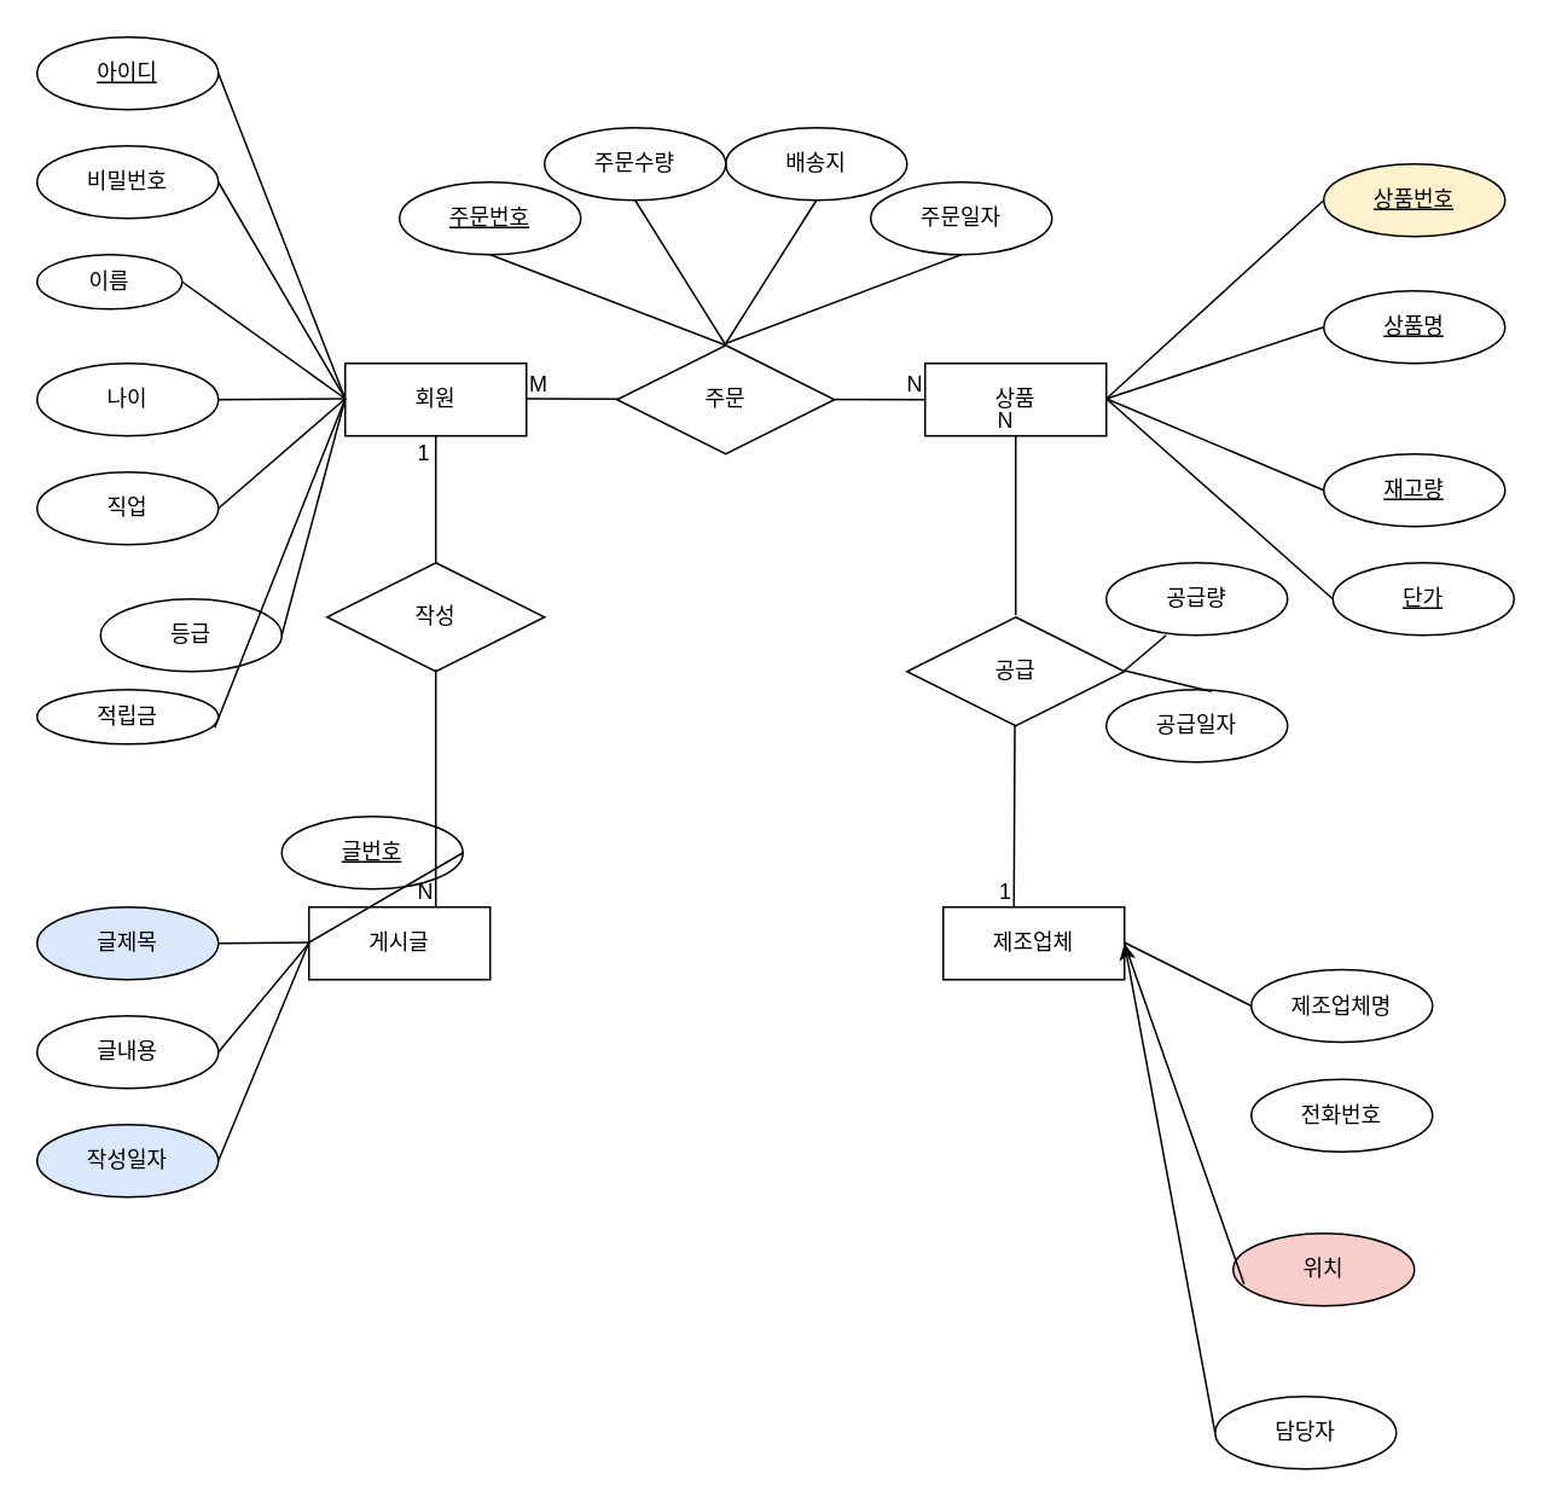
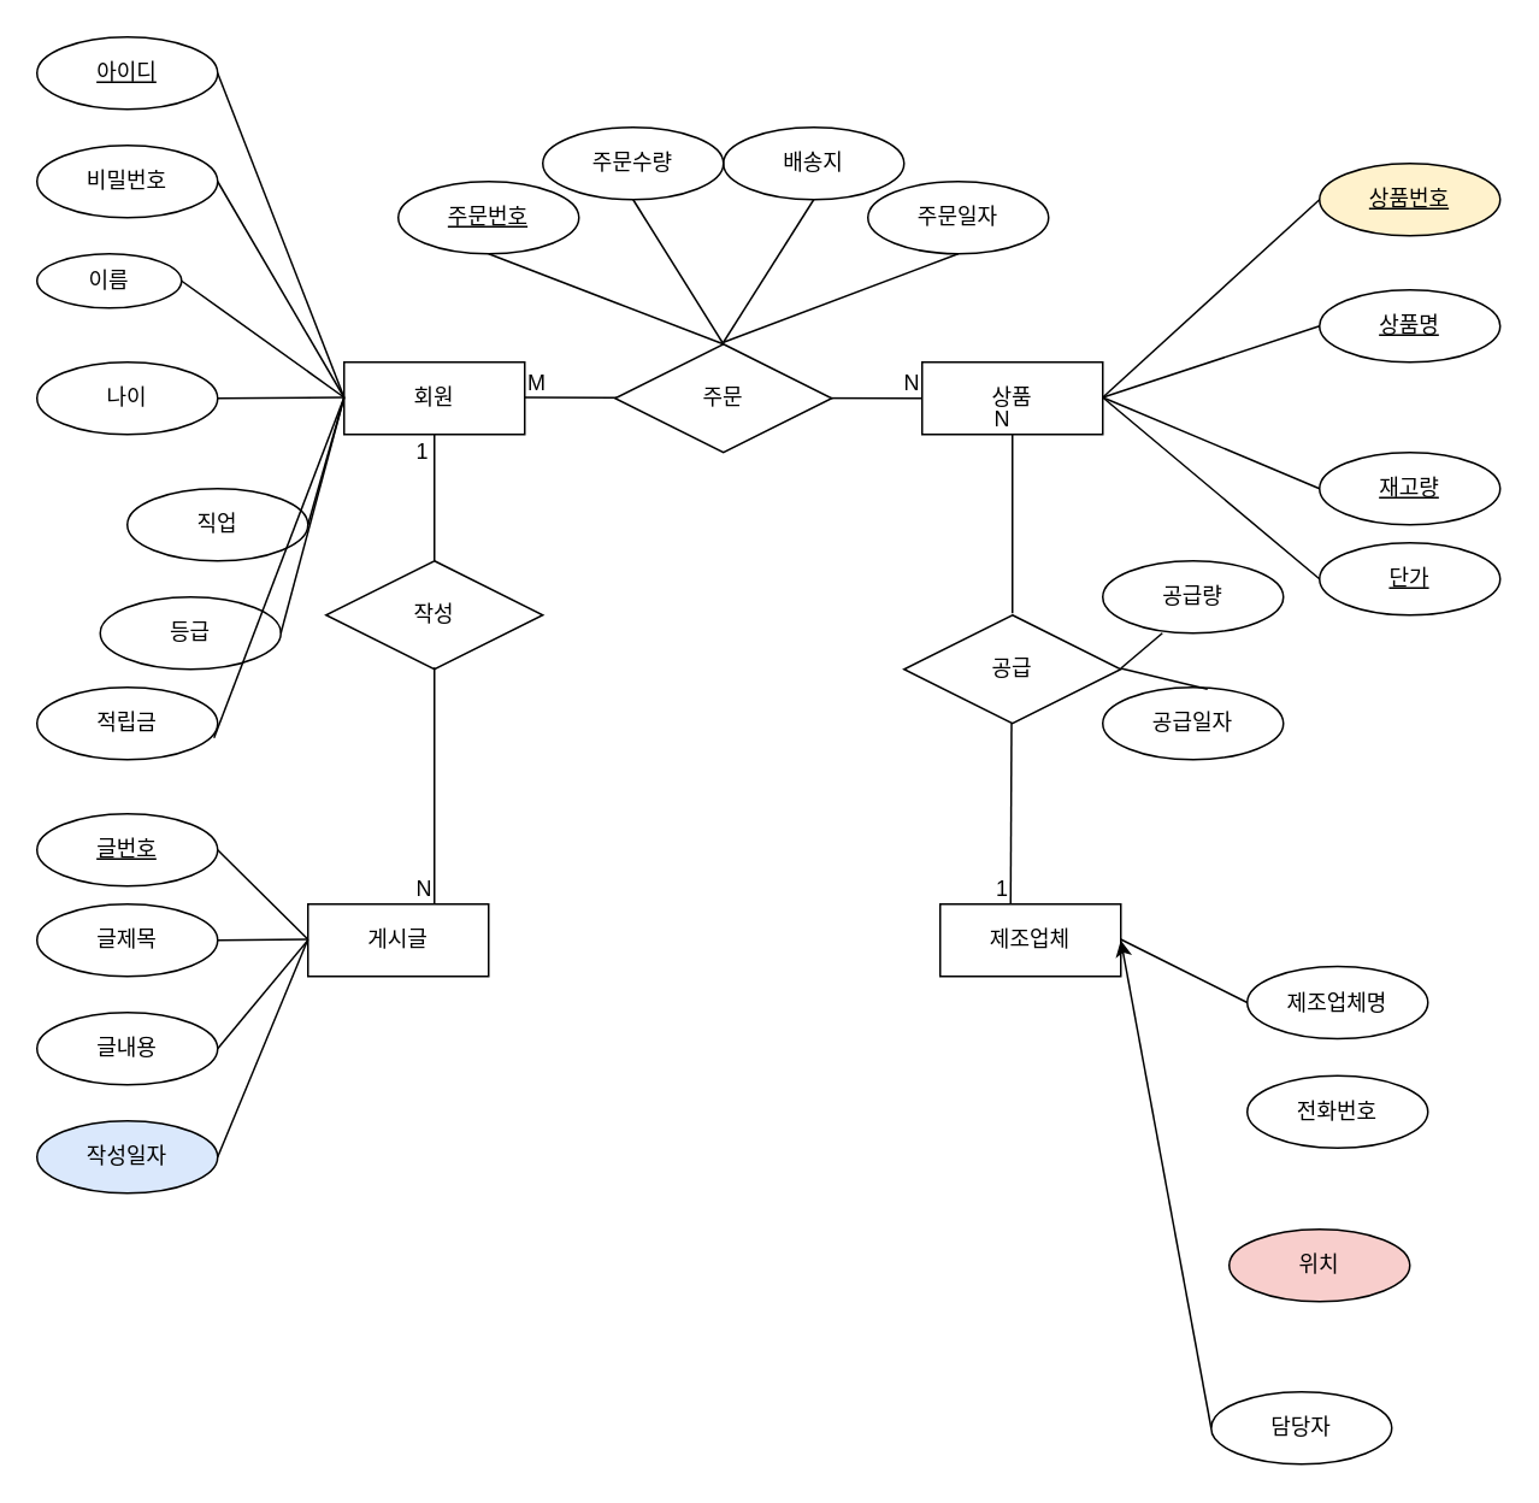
  <mxCell id="0" />
  <mxCell id="1" parent="0" />
  <mxCell id="2" value="회원" style="whiteSpace=wrap;html=1;align=center;" vertex="1" parent="1"><mxGeometry x="190" y="200" width="100" height="40" as="geometry" /></mxCell>
  <mxCell id="3" value="상품" style="whiteSpace=wrap;html=1;align=center;" vertex="1" parent="1"><mxGeometry x="510" y="200" width="100" height="40" as="geometry" /></mxCell>
  <mxCell id="4" value="아이디" style="ellipse;whiteSpace=wrap;html=1;align=center;fontStyle=4;" vertex="1" parent="1"><mxGeometry x="20" y="20" width="100" height="40" as="geometry" /></mxCell>
  <mxCell id="5" value="비밀번호" style="ellipse;whiteSpace=wrap;html=1;align=center;" vertex="1" parent="1"><mxGeometry x="20" y="80" width="100" height="40" as="geometry" /></mxCell>
  <mxCell id="6" value="이름" style="ellipse;whiteSpace=wrap;html=1;align=center;" vertex="1" parent="1"><mxGeometry x="20" y="140" width="80" height="30" as="geometry" /></mxCell>
  <mxCell id="7" value="나이" style="ellipse;whiteSpace=wrap;html=1;align=center;" vertex="1" parent="1"><mxGeometry x="20" y="200" width="100" height="40" as="geometry" /></mxCell>
- <mxCell id="8" value="직업" style="ellipse;whiteSpace=wrap;html=1;align=center;" vertex="1" parent="1"><mxGeometry x="20" y="260" width="100" height="40" as="geometry" /></mxCell>
+ <mxCell id="8" value="직업" style="ellipse;whiteSpace=wrap;html=1;align=center;" vertex="1" parent="1"><mxGeometry x="70" y="270" width="100" height="40" as="geometry" /></mxCell>
  <mxCell id="9" value="등급" style="ellipse;whiteSpace=wrap;html=1;align=center;" vertex="1" parent="1"><mxGeometry x="55" y="330" width="100" height="40" as="geometry" /></mxCell>
- <mxCell id="10" value="적립금" style="ellipse;whiteSpace=wrap;html=1;align=center;" vertex="1" parent="1"><mxGeometry x="20" y="380" width="100" height="30" as="geometry" /></mxCell>
+ <mxCell id="10" value="적립금" style="ellipse;whiteSpace=wrap;html=1;align=center;" vertex="1" parent="1"><mxGeometry x="20" y="380" width="100" height="40" as="geometry" /></mxCell>
  <mxCell id="11" value="상품번호" style="ellipse;whiteSpace=wrap;html=1;align=center;fontStyle=4;fillColor=#fff2cc;" vertex="1" parent="1"><mxGeometry x="730" y="90" width="100" height="40" as="geometry" /></mxCell>
  <mxCell id="12" value="상품명" style="ellipse;whiteSpace=wrap;html=1;align=center;fontStyle=4;" vertex="1" parent="1"><mxGeometry x="730" y="160" width="100" height="40" as="geometry" /></mxCell>
  <mxCell id="13" value="재고량" style="ellipse;whiteSpace=wrap;html=1;align=center;fontStyle=4;" vertex="1" parent="1"><mxGeometry x="730" y="250" width="100" height="40" as="geometry" /></mxCell>
- <mxCell id="14" value="단가" style="ellipse;whiteSpace=wrap;html=1;align=center;fontStyle=4;" vertex="1" parent="1"><mxGeometry x="735" y="310" width="100" height="40" as="geometry" /></mxCell>
+ <mxCell id="14" value="단가" style="ellipse;whiteSpace=wrap;html=1;align=center;fontStyle=4;" vertex="1" parent="1"><mxGeometry x="730" y="300" width="100" height="40" as="geometry" /></mxCell>
  <mxCell id="15" value="" style="endArrow=none;html=1;rounded=0;entryX=0;entryY=0.5;entryDx=0;entryDy=0;" edge="1" parent="1" target="11"><mxGeometry relative="1" as="geometry"><mxPoint x="610" y="219.5" as="sourcePoint" /><mxPoint x="770" y="219.5" as="targetPoint" /></mxGeometry></mxCell>
  <mxCell id="16" value="" style="endArrow=none;html=1;rounded=0;entryX=0;entryY=0.5;entryDx=0;entryDy=0;" edge="1" parent="1" target="12"><mxGeometry relative="1" as="geometry"><mxPoint x="610" y="219.5" as="sourcePoint" /><mxPoint x="770" y="219.5" as="targetPoint" /></mxGeometry></mxCell>
  <mxCell id="17" value="" style="endArrow=none;html=1;rounded=0;entryX=0;entryY=0.5;entryDx=0;entryDy=0;" edge="1" parent="1" target="13"><mxGeometry relative="1" as="geometry"><mxPoint x="610" y="219.5" as="sourcePoint" /><mxPoint x="770" y="219.5" as="targetPoint" /></mxGeometry></mxCell>
  <mxCell id="18" value="" style="endArrow=none;html=1;rounded=0;entryX=0;entryY=0.5;entryDx=0;entryDy=0;" edge="1" parent="1" target="14"><mxGeometry relative="1" as="geometry"><mxPoint x="610" y="219.5" as="sourcePoint" /><mxPoint x="770" y="219.5" as="targetPoint" /></mxGeometry></mxCell>
  <mxCell id="19" value="" style="endArrow=none;html=1;rounded=0;exitX=1;exitY=0.5;exitDx=0;exitDy=0;" edge="1" parent="1" source="4"><mxGeometry relative="1" as="geometry"><mxPoint x="30" y="219.5" as="sourcePoint" /><mxPoint x="190" y="219.5" as="targetPoint" /></mxGeometry></mxCell>
  <mxCell id="20" value="" style="endArrow=none;html=1;rounded=0;exitX=1;exitY=0.5;exitDx=0;exitDy=0;" edge="1" parent="1" source="5"><mxGeometry relative="1" as="geometry"><mxPoint x="30" y="219.5" as="sourcePoint" /><mxPoint x="190" y="219.5" as="targetPoint" /></mxGeometry></mxCell>
  <mxCell id="21" value="" style="endArrow=none;html=1;rounded=0;exitX=1;exitY=0.5;exitDx=0;exitDy=0;" edge="1" parent="1" source="6"><mxGeometry relative="1" as="geometry"><mxPoint x="30" y="219.5" as="sourcePoint" /><mxPoint x="190" y="219.5" as="targetPoint" /></mxGeometry></mxCell>
  <mxCell id="22" value="" style="endArrow=none;html=1;rounded=0;" edge="1" parent="1"><mxGeometry relative="1" as="geometry"><mxPoint x="120" y="220" as="sourcePoint" /><mxPoint x="190" y="219.5" as="targetPoint" /></mxGeometry></mxCell>
  <mxCell id="23" value="" style="endArrow=none;html=1;rounded=0;exitX=1;exitY=0.5;exitDx=0;exitDy=0;" edge="1" parent="1" source="8"><mxGeometry relative="1" as="geometry"><mxPoint x="30" y="219.5" as="sourcePoint" /><mxPoint x="190" y="219.5" as="targetPoint" /></mxGeometry></mxCell>
  <mxCell id="24" value="" style="endArrow=none;html=1;rounded=0;exitX=1;exitY=0.5;exitDx=0;exitDy=0;" edge="1" parent="1" source="9"><mxGeometry relative="1" as="geometry"><mxPoint x="30" y="219.5" as="sourcePoint" /><mxPoint x="190" y="219.5" as="targetPoint" /></mxGeometry></mxCell>
  <mxCell id="25" value="" style="endArrow=none;html=1;rounded=0;exitX=0.98;exitY=0.7;exitDx=0;exitDy=0;exitPerimeter=0;" edge="1" parent="1" source="10"><mxGeometry relative="1" as="geometry"><mxPoint x="30" y="219.5" as="sourcePoint" /><mxPoint x="190" y="219.5" as="targetPoint" /></mxGeometry></mxCell>
  <mxCell id="26" value="제조업체" style="whiteSpace=wrap;html=1;align=center;" vertex="1" parent="1"><mxGeometry x="520" y="500" width="100" height="40" as="geometry" /></mxCell>
  <mxCell id="27" value="전화번호" style="ellipse;whiteSpace=wrap;html=1;align=center;" vertex="1" parent="1"><mxGeometry x="690" y="595" width="100" height="40" as="geometry" /></mxCell>
  <mxCell id="28" value="위치" style="ellipse;whiteSpace=wrap;html=1;align=center;fillColor=#f8cecc;" vertex="1" parent="1"><mxGeometry x="680" y="680" width="100" height="40" as="geometry" /></mxCell>
  <mxCell id="29" value="담당자" style="ellipse;whiteSpace=wrap;html=1;align=center;" vertex="1" parent="1"><mxGeometry x="670" y="770" width="100" height="40" as="geometry" /></mxCell>
- <mxCell id="30" value="" style="endArrow=none;html=1;rounded=0;exitX=0.06;exitY=0.7;exitDx=0;exitDy=0;entryX=1;entryY=0.5;entryDx=0;entryDy=0;exitPerimeter=0;" edge="1" parent="1" source="28" target="26"><mxGeometry relative="1" as="geometry"><mxPoint x="360" y="519.5" as="sourcePoint" /><mxPoint x="520" y="519.5" as="targetPoint" /></mxGeometry></mxCell>
  <mxCell id="31" value="" style="endArrow=classic;html=1;rounded=0;exitX=0;exitY=0.5;exitDx=0;exitDy=0;entryX=1;entryY=0.5;entryDx=0;entryDy=0;" edge="1" parent="1" source="29" target="26"><mxGeometry relative="1" as="geometry"><mxPoint x="360" y="515" as="sourcePoint" /><mxPoint x="520" y="515" as="targetPoint" /><Array as="points" /></mxGeometry></mxCell>
  <mxCell id="32" value="게시글" style="whiteSpace=wrap;html=1;align=center;" vertex="1" parent="1"><mxGeometry x="170" y="500" width="100" height="40" as="geometry" /></mxCell>
- <mxCell id="33" value="글번호" style="ellipse;whiteSpace=wrap;html=1;align=center;fontStyle=4;" vertex="1" parent="1"><mxGeometry x="155" y="450" width="100" height="40" as="geometry" /></mxCell>
+ <mxCell id="33" value="글번호" style="ellipse;whiteSpace=wrap;html=1;align=center;fontStyle=4;" vertex="1" parent="1"><mxGeometry x="20" y="450" width="100" height="40" as="geometry" /></mxCell>
  <mxCell id="34" value="작성일자" style="ellipse;whiteSpace=wrap;html=1;align=center;fillColor=#dae8fc;" vertex="1" parent="1"><mxGeometry x="20" y="620" width="100" height="40" as="geometry" /></mxCell>
  <mxCell id="35" value="글내용" style="ellipse;whiteSpace=wrap;html=1;align=center;" vertex="1" parent="1"><mxGeometry x="20" y="560" width="100" height="40" as="geometry" /></mxCell>
- <mxCell id="36" value="글제목" style="ellipse;whiteSpace=wrap;html=1;align=center;fillColor=#dae8fc;" vertex="1" parent="1"><mxGeometry x="20" y="500" width="100" height="40" as="geometry" /></mxCell>
+ <mxCell id="36" value="글제목" style="ellipse;whiteSpace=wrap;html=1;align=center;" vertex="1" parent="1"><mxGeometry x="20" y="500" width="100" height="40" as="geometry" /></mxCell>
  <mxCell id="37" value="제조업체명" style="ellipse;whiteSpace=wrap;html=1;align=center;" vertex="1" parent="1"><mxGeometry x="690" y="534.5" width="100" height="40" as="geometry" /></mxCell>
  <mxCell id="38" value="" style="endArrow=none;html=1;rounded=0;entryX=0;entryY=0.5;entryDx=0;entryDy=0;" edge="1" parent="1" target="3"><mxGeometry relative="1" as="geometry"><mxPoint x="290" y="219.5" as="sourcePoint" /><mxPoint x="450" y="219.5" as="targetPoint" /></mxGeometry></mxCell>
  <mxCell id="39" value="M" style="resizable=0;html=1;whiteSpace=wrap;align=left;verticalAlign=bottom;" connectable="0" vertex="1" parent="38"><mxGeometry x="-1" relative="1" as="geometry"><mxPoint as="offset" /></mxGeometry></mxCell>
  <mxCell id="40" value="N" style="resizable=0;html=1;whiteSpace=wrap;align=right;verticalAlign=bottom;" connectable="0" vertex="1" parent="38"><mxGeometry x="1" relative="1" as="geometry" /></mxCell>
  <mxCell id="41" value="주문" style="shape=rhombus;perimeter=rhombusPerimeter;whiteSpace=wrap;html=1;align=center;" vertex="1" parent="1"><mxGeometry x="340" y="190" width="120" height="60" as="geometry" /></mxCell>
  <mxCell id="42" value="공급" style="shape=rhombus;perimeter=rhombusPerimeter;whiteSpace=wrap;html=1;align=center;" vertex="1" parent="1"><mxGeometry x="500" y="340" width="120" height="60" as="geometry" /></mxCell>
  <mxCell id="43" value="" style="endArrow=none;html=1;rounded=0;entryX=0.39;entryY=0;entryDx=0;entryDy=0;entryPerimeter=0;" edge="1" parent="1" target="26"><mxGeometry relative="1" as="geometry"><mxPoint x="559.5" y="400" as="sourcePoint" /><mxPoint x="560" y="490" as="targetPoint" /></mxGeometry></mxCell>
  <mxCell id="44" value="1" style="resizable=0;html=1;whiteSpace=wrap;align=right;verticalAlign=bottom;" connectable="0" vertex="1" parent="43"><mxGeometry x="1" relative="1" as="geometry" /></mxCell>
  <mxCell id="45" value="" style="endArrow=none;html=1;rounded=0;entryX=0;entryY=0.5;entryDx=0;entryDy=0;" edge="1" parent="1" target="37"><mxGeometry relative="1" as="geometry"><mxPoint x="620" y="519.5" as="sourcePoint" /><mxPoint x="780" y="519.5" as="targetPoint" /></mxGeometry></mxCell>
  <mxCell id="46" value="" style="endArrow=none;html=1;rounded=0;entryX=0.5;entryY=1;entryDx=0;entryDy=0;" edge="1" parent="1" target="3"><mxGeometry relative="1" as="geometry"><mxPoint x="560" y="339" as="sourcePoint" /><mxPoint x="720" y="339" as="targetPoint" /></mxGeometry></mxCell>
  <mxCell id="47" value="N" style="resizable=0;html=1;whiteSpace=wrap;align=right;verticalAlign=bottom;" connectable="0" vertex="1" parent="46"><mxGeometry x="1" relative="1" as="geometry" /></mxCell>
  <mxCell id="48" value="" style="endArrow=none;html=1;rounded=0;exitX=1;exitY=0.5;exitDx=0;exitDy=0;" edge="1" parent="1" source="34"><mxGeometry relative="1" as="geometry"><mxPoint y="519.5" as="sourcePoint" x="10" /><mxPoint x="170" y="519.5" as="targetPoint" /></mxGeometry></mxCell>
  <mxCell id="49" value="" style="endArrow=none;html=1;rounded=0;exitX=1;exitY=0.5;exitDx=0;exitDy=0;" edge="1" parent="1" source="35"><mxGeometry relative="1" as="geometry"><mxPoint y="520" as="sourcePoint" x="10" /><mxPoint x="170" y="520" as="targetPoint" /></mxGeometry></mxCell>
  <mxCell id="50" value="" style="endArrow=none;html=1;rounded=0;" edge="1" parent="1"><mxGeometry relative="1" as="geometry"><mxPoint x="120" y="520" as="sourcePoint" /><mxPoint x="170" y="519.5" as="targetPoint" /></mxGeometry></mxCell>
  <mxCell id="51" value="" style="endArrow=none;html=1;rounded=0;exitX=1;exitY=0.5;exitDx=0;exitDy=0;" edge="1" parent="1" source="33"><mxGeometry relative="1" as="geometry"><mxPoint y="519.5" as="sourcePoint" x="10" /><mxPoint x="170" y="519.5" as="targetPoint" /></mxGeometry></mxCell>
  <mxCell id="52" value="공급일자" style="ellipse;whiteSpace=wrap;html=1;align=center;" vertex="1" parent="1"><mxGeometry x="610" y="380" width="100" height="40" as="geometry" /></mxCell>
  <mxCell id="53" value="공급량" style="ellipse;whiteSpace=wrap;html=1;align=center;" vertex="1" parent="1"><mxGeometry x="610" y="310" width="100" height="40" as="geometry" /></mxCell>
  <mxCell id="54" value="" style="endArrow=none;html=1;rounded=0;entryX=0.58;entryY=0.025;entryDx=0;entryDy=0;entryPerimeter=0;" edge="1" parent="1" target="52"><mxGeometry relative="1" as="geometry"><mxPoint x="620" y="369.5" as="sourcePoint" /><mxPoint x="780" y="369.5" as="targetPoint" /></mxGeometry></mxCell>
  <mxCell id="55" value="" style="endArrow=none;html=1;rounded=0;entryX=0.33;entryY=1;entryDx=0;entryDy=0;entryPerimeter=0;" edge="1" parent="1" target="53"><mxGeometry relative="1" as="geometry"><mxPoint x="620" y="369.5" as="sourcePoint" /><mxPoint x="780" y="369.5" as="targetPoint" /></mxGeometry></mxCell>
  <mxCell id="56" value="배송지" style="ellipse;whiteSpace=wrap;html=1;align=center;" vertex="1" parent="1"><mxGeometry x="400" y="70" width="100" height="40" as="geometry" /></mxCell>
  <mxCell id="57" value="주문수량" style="ellipse;whiteSpace=wrap;html=1;align=center;" vertex="1" parent="1"><mxGeometry x="300" y="70" width="100" height="40" as="geometry" /></mxCell>
  <mxCell id="58" value="주문일자" style="ellipse;whiteSpace=wrap;html=1;align=center;" vertex="1" parent="1"><mxGeometry x="480" y="100" width="100" height="40" as="geometry" /></mxCell>
  <mxCell id="59" value="주문번호" style="ellipse;whiteSpace=wrap;html=1;align=center;fontStyle=4;" vertex="1" parent="1"><mxGeometry x="220" y="100" width="100" height="40" as="geometry" /></mxCell>
  <mxCell id="60" value="" style="endArrow=none;html=1;rounded=0;entryX=0.5;entryY=1;entryDx=0;entryDy=0;" edge="1" parent="1" target="58"><mxGeometry relative="1" as="geometry"><mxPoint x="400" y="189" as="sourcePoint" /><mxPoint x="560" y="189" as="targetPoint" /></mxGeometry></mxCell>
  <mxCell id="61" value="" style="endArrow=none;html=1;rounded=0;entryX=0.5;entryY=1;entryDx=0;entryDy=0;" edge="1" parent="1" target="56"><mxGeometry relative="1" as="geometry"><mxPoint x="400" y="189" as="sourcePoint" /><mxPoint x="560" y="189" as="targetPoint" /></mxGeometry></mxCell>
  <mxCell id="62" value="" style="endArrow=none;html=1;rounded=0;entryX=0.5;entryY=1;entryDx=0;entryDy=0;" edge="1" parent="1" target="57"><mxGeometry relative="1" as="geometry"><mxPoint x="400" y="190" as="sourcePoint" /><mxPoint x="560" y="190" as="targetPoint" /></mxGeometry></mxCell>
  <mxCell id="63" value="" style="endArrow=none;html=1;rounded=0;entryX=0.5;entryY=1;entryDx=0;entryDy=0;" edge="1" parent="1" target="59"><mxGeometry relative="1" as="geometry"><mxPoint x="400" y="190" as="sourcePoint" /><mxPoint x="560" y="190" as="targetPoint" /></mxGeometry></mxCell>
  <mxCell id="64" value="작성" style="shape=rhombus;perimeter=rhombusPerimeter;whiteSpace=wrap;html=1;align=center;" vertex="1" parent="1"><mxGeometry x="180" y="310" width="120" height="60" as="geometry" /></mxCell>
  <mxCell id="65" value="" style="endArrow=none;html=1;rounded=0;entryX=0.5;entryY=1;entryDx=0;entryDy=0;" edge="1" parent="1" target="2"><mxGeometry relative="1" as="geometry"><mxPoint x="240" y="310" as="sourcePoint" /><mxPoint x="400" y="310" as="targetPoint" /></mxGeometry></mxCell>
  <mxCell id="66" value="1" style="resizable=0;html=1;whiteSpace=wrap;align=right;verticalAlign=bottom;" connectable="0" vertex="1" parent="65"><mxGeometry x="1" relative="1" as="geometry"><mxPoint x="-2" y="18" as="offset" /></mxGeometry></mxCell>
  <mxCell id="67" value="" style="endArrow=none;html=1;rounded=0;" edge="1" parent="1"><mxGeometry relative="1" as="geometry"><mxPoint x="240" y="369" as="sourcePoint" /><mxPoint x="240" y="500" as="targetPoint" /></mxGeometry></mxCell>
  <mxCell id="68" value="N" style="resizable=0;html=1;whiteSpace=wrap;align=right;verticalAlign=bottom;" connectable="0" vertex="1" parent="67"><mxGeometry x="1" relative="1" as="geometry" /></mxCell>
